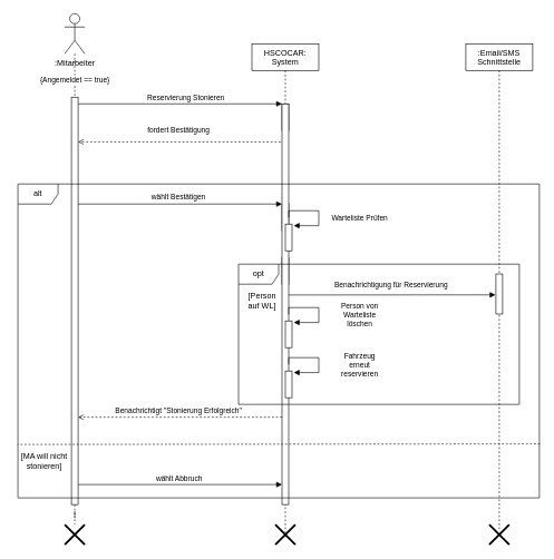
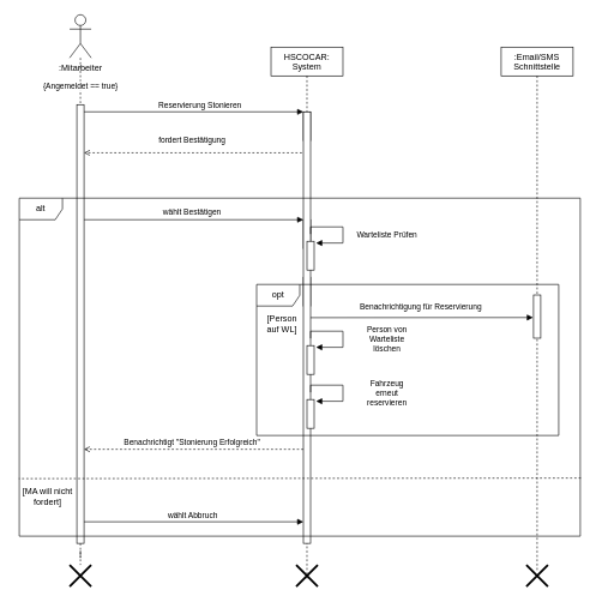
  <mxCell id="0" />
  <mxCell id="1" parent="0" />
  <mxCell id="2" value="HSCOCAR:&#10;System" style="shape=umlLifeline;perimeter=lifelinePerimeter;container=1;collapsible=0;recursiveResize=0;rounded=0;shadow=0;strokeWidth=1;" vertex="1" parent="1"><mxGeometry x="376" y="65" width="100" height="740" as="geometry" /></mxCell>
  <mxCell id="3" value="" style="points=[];perimeter=orthogonalPerimeter;rounded=0;shadow=0;strokeWidth=1;" vertex="1" parent="2"><mxGeometry x="45" y="90" width="10" height="40" as="geometry" /></mxCell>
  <mxCell id="4" style="rounded=0;orthogonalLoop=1;jettySize=auto;html=1;endArrow=open;endFill=0;entryX=1.005;entryY=0.082;entryDx=0;entryDy=0;entryPerimeter=0;dashed=1;" edge="1" parent="2"><mxGeometry relative="1" as="geometry"><mxPoint x="-260.0" y="559.2" as="targetPoint" /><mxPoint x="44.95" y="559.2" as="sourcePoint" /></mxGeometry></mxCell>
  <mxCell id="5" value="" style="points=[];perimeter=orthogonalPerimeter;rounded=0;shadow=0;strokeWidth=1;" vertex="1" parent="2"><mxGeometry x="45" y="240" width="10" height="40" as="geometry" /></mxCell>
  <mxCell id="6" style="edgeStyle=orthogonalEdgeStyle;rounded=0;orthogonalLoop=1;jettySize=auto;html=1;endArrow=block;endFill=1;" edge="1" parent="2" target="5"><mxGeometry relative="1" as="geometry"><mxPoint x="-260" y="240.0" as="sourcePoint" /><Array as="points"><mxPoint x="-20" y="240" /><mxPoint x="-20" y="240" /></Array></mxGeometry></mxCell>
  <mxCell id="7" value="" style="points=[];perimeter=orthogonalPerimeter;rounded=0;shadow=0;strokeWidth=1;" vertex="1" parent="2"><mxGeometry x="45" y="320" width="10" height="40" as="geometry" /></mxCell>
  <mxCell id="8" value="" style="points=[];perimeter=orthogonalPerimeter;rounded=0;shadow=0;strokeWidth=1;" vertex="1" parent="2"><mxGeometry x="45" y="90" width="10" height="600" as="geometry" /></mxCell>
  <mxCell id="9" style="edgeStyle=orthogonalEdgeStyle;rounded=0;orthogonalLoop=1;jettySize=auto;html=1;endArrow=block;endFill=1;" edge="1" parent="2"><mxGeometry relative="1" as="geometry"><mxPoint x="-260" y="660.0" as="sourcePoint" /><Array as="points"><mxPoint x="-20" y="660" /><mxPoint x="-20" y="660" /></Array><mxPoint x="45" y="660" as="targetPoint" /></mxGeometry></mxCell>
  <mxCell id="10" value="wählt Abbruch" style="edgeLabel;html=1;align=center;verticalAlign=middle;resizable=0;points=[];" vertex="1" connectable="0" parent="9"><mxGeometry x="-0.025" y="3" relative="1" as="geometry"><mxPoint x="1" y="-7" as="offset" /></mxGeometry></mxCell>
  <mxCell id="11" value="" style="points=[];perimeter=orthogonalPerimeter;rounded=0;shadow=0;strokeWidth=1;" vertex="1" parent="2"><mxGeometry x="50" y="270" width="10" height="40" as="geometry" /></mxCell>
  <mxCell id="12" value="[Person&lt;br&gt;auf WL]" style="text;html=1;align=center;verticalAlign=middle;resizable=0;points=[];autosize=1;strokeColor=none;fillColor=none;" vertex="1" parent="2"><mxGeometry x="-15" y="370" width="60" height="30" as="geometry" /></mxCell>
  <mxCell id="13" value="" style="points=[];perimeter=orthogonalPerimeter;rounded=0;shadow=0;strokeWidth=1;" vertex="1" parent="2"><mxGeometry x="50" y="415" width="10" height="40" as="geometry" /></mxCell>
  <mxCell id="14" style="rounded=0;orthogonalLoop=1;jettySize=auto;html=1;endArrow=block;endFill=1;edgeStyle=orthogonalEdgeStyle;entryX=1.26;entryY=0.06;entryDx=0;entryDy=0;entryPerimeter=0;" edge="1" parent="2" target="13"><mxGeometry relative="1" as="geometry"><mxPoint x="55" y="405.0" as="sourcePoint" /><Array as="points"><mxPoint x="55" y="395" /><mxPoint x="100" y="395" /><mxPoint x="100" y="417" /></Array><mxPoint x="-470" y="365" as="targetPoint" /></mxGeometry></mxCell>
  <mxCell id="15" value="&lt;div&gt;Person von&lt;/div&gt;&lt;div&gt;Warteliste&lt;/div&gt;&lt;div&gt;löschen&lt;/div&gt;" style="edgeLabel;html=1;align=center;verticalAlign=middle;resizable=0;points=[];" vertex="1" connectable="0" parent="14"><mxGeometry x="0.01" relative="1" as="geometry"><mxPoint x="60" y="7" as="offset" /></mxGeometry></mxCell>
  <mxCell id="16" value="" style="points=[];perimeter=orthogonalPerimeter;rounded=0;shadow=0;strokeWidth=1;" vertex="1" parent="2"><mxGeometry x="50" y="490" width="10" height="40" as="geometry" /></mxCell>
  <mxCell id="17" style="rounded=0;orthogonalLoop=1;jettySize=auto;html=1;endArrow=block;endFill=1;edgeStyle=orthogonalEdgeStyle;entryX=1.26;entryY=0.06;entryDx=0;entryDy=0;entryPerimeter=0;" edge="1" parent="2" target="16"><mxGeometry relative="1" as="geometry"><mxPoint x="55" y="480.0" as="sourcePoint" /><Array as="points"><mxPoint x="55" y="470" /><mxPoint x="100" y="470" /><mxPoint x="100" y="492" /></Array><mxPoint x="-470" y="440" as="targetPoint" /></mxGeometry></mxCell>
  <mxCell id="18" value="&lt;div&gt;Fahrzeug&lt;/div&gt;&lt;div&gt;erneut&lt;/div&gt;&lt;div&gt;reservieren&lt;br&gt;&lt;/div&gt;" style="edgeLabel;html=1;align=center;verticalAlign=middle;resizable=0;points=[];" vertex="1" connectable="0" parent="17"><mxGeometry x="0.01" relative="1" as="geometry"><mxPoint x="60" y="7" as="offset" /></mxGeometry></mxCell>
  <mxCell id="19" value="" style="shape=umlDestroy;whiteSpace=wrap;html=1;strokeWidth=3;" vertex="1" parent="2"><mxGeometry x="35" y="720" width="30" height="30" as="geometry" /></mxCell>
  <mxCell id="20" value=":Email/SMS&#10;Schnittstelle" style="shape=umlLifeline;perimeter=lifelinePerimeter;container=1;collapsible=0;recursiveResize=0;rounded=0;shadow=0;strokeWidth=1;" vertex="1" parent="1"><mxGeometry x="696" y="65" width="100" height="730" as="geometry" /></mxCell>
  <mxCell id="21" value="" style="points=[];perimeter=orthogonalPerimeter;rounded=0;shadow=0;strokeWidth=1;" vertex="1" parent="20"><mxGeometry x="45" y="344.68" width="10" height="60" as="geometry" /></mxCell>
  <mxCell id="22" style="rounded=0;orthogonalLoop=1;jettySize=auto;html=1;endArrow=block;endFill=1;edgeStyle=orthogonalEdgeStyle;entryX=1.26;entryY=0.06;entryDx=0;entryDy=0;entryPerimeter=0;" edge="1" parent="20" target="11"><mxGeometry relative="1" as="geometry"><mxPoint x="-265" y="260.0" as="sourcePoint" /><Array as="points"><mxPoint x="-265" y="250" /><mxPoint x="-220" y="250" /><mxPoint x="-220" y="272" /></Array><mxPoint x="-80" y="260" as="targetPoint" /></mxGeometry></mxCell>
  <mxCell id="23" value="Warteliste Prüfen" style="edgeLabel;html=1;align=center;verticalAlign=middle;resizable=0;points=[];" vertex="1" connectable="0" parent="22"><mxGeometry x="0.01" relative="1" as="geometry"><mxPoint x="60" y="7" as="offset" /></mxGeometry></mxCell>
  <mxCell id="24" value="" style="shape=umlDestroy;whiteSpace=wrap;html=1;strokeWidth=3;" vertex="1" parent="20"><mxGeometry x="35" y="720" width="30" height="30" as="geometry" /></mxCell>
  <mxCell id="25" value="{Angemeldet == true}" style="edgeStyle=orthogonalEdgeStyle;rounded=0;orthogonalLoop=1;jettySize=auto;html=1;endArrow=none;endFill=0;dashed=1;" edge="1" parent="1" source="26" target="30"><mxGeometry x="0.2" relative="1" as="geometry"><mxPoint as="offset" /></mxGeometry></mxCell>
  <mxCell id="26" value="&lt;div&gt;:Mitarbeiter&lt;/div&gt;&lt;div&gt;&lt;br&gt;&lt;/div&gt;" style="shape=umlActor;verticalLabelPosition=bottom;verticalAlign=top;html=1;outlineConnect=0;" vertex="1" parent="1"><mxGeometry x="96" y="20" width="30" height="60" as="geometry" /></mxCell>
  <mxCell id="27" style="edgeStyle=orthogonalEdgeStyle;rounded=0;orthogonalLoop=1;jettySize=auto;html=1;endArrow=block;endFill=1;" edge="1" parent="1" source="30" target="3"><mxGeometry relative="1" as="geometry"><Array as="points"><mxPoint x="356" y="155" /><mxPoint x="356" y="155" /></Array></mxGeometry></mxCell>
  <mxCell id="28" value="Reservierung Stonieren" style="edgeLabel;html=1;align=center;verticalAlign=middle;resizable=0;points=[];" vertex="1" connectable="0" parent="27"><mxGeometry x="-0.25" y="2" relative="1" as="geometry"><mxPoint x="46" y="-8" as="offset" /></mxGeometry></mxCell>
  <mxCell id="29" style="edgeStyle=orthogonalEdgeStyle;rounded=0;orthogonalLoop=1;jettySize=auto;html=1;dashed=1;endArrow=none;endFill=0;" edge="1" parent="1" source="30" target="33"><mxGeometry relative="1" as="geometry" /></mxCell>
  <mxCell id="30" value="" style="points=[];perimeter=orthogonalPerimeter;rounded=0;shadow=0;strokeWidth=1;" vertex="1" parent="1"><mxGeometry x="106" y="145" width="10" height="610" as="geometry" /></mxCell>
  <mxCell id="31" style="rounded=0;orthogonalLoop=1;jettySize=auto;html=1;endArrow=open;endFill=0;dashed=1;edgeStyle=orthogonalEdgeStyle;" edge="1" parent="1"><mxGeometry relative="1" as="geometry"><mxPoint x="116" y="211.97" as="targetPoint" /><Array as="points"><mxPoint x="414" y="211.97" /><mxPoint x="414" y="211.97" /></Array><mxPoint x="419" y="212.029" as="sourcePoint" /></mxGeometry></mxCell>
  <mxCell id="32" value="fordert Bestätigung " style="edgeLabel;html=1;align=center;verticalAlign=middle;resizable=0;points=[];" vertex="1" connectable="0" parent="31"><mxGeometry x="0.137" relative="1" as="geometry"><mxPoint x="18" y="-17" as="offset" /></mxGeometry></mxCell>
  <mxCell id="33" value="" style="shape=umlDestroy;whiteSpace=wrap;html=1;strokeWidth=3;" vertex="1" parent="1"><mxGeometry x="96" y="785" width="30" height="30" as="geometry" /></mxCell>
  <mxCell id="34" value="&lt;div&gt;opt&lt;/div&gt;" style="shape=umlFrame;whiteSpace=wrap;html=1;gradientColor=none;swimlaneFillColor=none;shadow=0;sketch=0;" vertex="1" parent="1"><mxGeometry x="356" y="395" width="420" height="210" as="geometry" /></mxCell>
  <mxCell id="35" value="&lt;div&gt;alt&lt;/div&gt;" style="shape=umlFrame;whiteSpace=wrap;html=1;gradientColor=none;swimlaneFillColor=none;shadow=0;sketch=0;" vertex="1" parent="1"><mxGeometry x="26" y="275" width="780" height="470" as="geometry" /></mxCell>
  <mxCell id="36" value="Benachrichtigt &quot;Stonierung Erfolgreich&quot;" style="edgeLabel;html=1;align=center;verticalAlign=middle;resizable=0;points=[];" vertex="1" connectable="0" parent="1"><mxGeometry x="265.949" y="614.998" as="geometry" /></mxCell>
  <mxCell id="37" value="wählt Bestätigen" style="edgeLabel;html=1;align=center;verticalAlign=middle;resizable=0;points=[];" vertex="1" connectable="0" parent="1"><mxGeometry x="265.999" y="294.998" as="geometry" /></mxCell>
  <mxCell id="38" style="rounded=0;orthogonalLoop=1;jettySize=auto;html=1;endArrow=none;endFill=0;dashed=1;exitX=1.001;exitY=0.828;exitDx=0;exitDy=0;exitPerimeter=0;" edge="1" parent="1" source="35"><mxGeometry relative="1" as="geometry"><mxPoint x="25.45" y="665" as="targetPoint" /><mxPoint x="136" y="665.86" as="sourcePoint" /></mxGeometry></mxCell>
- <mxCell id="39" value="&lt;div&gt;[MA will nicht&lt;/div&gt;&lt;div&gt;stonieren]&lt;/div&gt;" style="text;html=1;align=center;verticalAlign=middle;resizable=0;points=[];autosize=1;strokeColor=none;fillColor=none;" vertex="1" parent="1"><mxGeometry x="20.45" y="675" width="90" height="30" as="geometry" /></mxCell>
+ <mxCell id="39" value="&lt;div&gt;[MA will nicht&lt;/div&gt;&lt;div&gt;fordert]&lt;/div&gt;" style="text;html=1;align=center;verticalAlign=middle;resizable=0;points=[];autosize=1;strokeColor=none;fillColor=none;" vertex="1" parent="1"><mxGeometry x="20.45" y="675" width="90" height="30" as="geometry" /></mxCell>
  <mxCell id="40" style="rounded=0;orthogonalLoop=1;jettySize=auto;html=1;endArrow=block;endFill=1;entryX=-0.073;entryY=0.522;entryDx=0;entryDy=0;entryPerimeter=0;" edge="1" parent="1" target="21"><mxGeometry relative="1" as="geometry"><mxPoint x="431" y="441.16" as="sourcePoint" /><mxPoint x="736" y="441" as="targetPoint" /></mxGeometry></mxCell>
  <mxCell id="41" value="Benachrichtigung für Reservierung" style="edgeLabel;html=1;align=center;verticalAlign=middle;resizable=0;points=[];" vertex="1" connectable="0" parent="40"><mxGeometry x="-0.152" y="1" relative="1" as="geometry"><mxPoint x="22" y="-15" as="offset" /></mxGeometry></mxCell>
